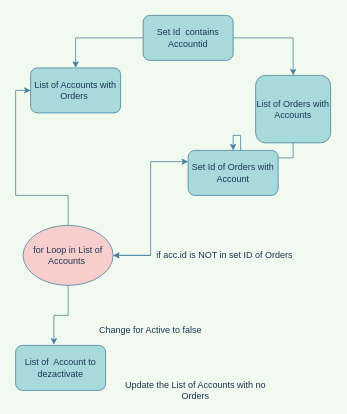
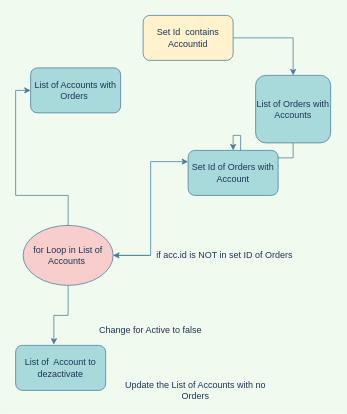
  <mxCell id="0" />
  <mxCell id="1" parent="0" />
  <mxCell id="2" value="List of&amp;nbsp; Account to dezactivate" style="rounded=1;whiteSpace=wrap;html=1;fillColor=#A8DADC;strokeColor=#457B9D;fontColor=#1D3557;" parent="1" vertex="1"><mxGeometry x="20" y="460" width="120" height="60" as="geometry" /></mxCell>
- <mxCell id="3" value="" style="edgeStyle=orthogonalEdgeStyle;rounded=0;orthogonalLoop=1;jettySize=auto;html=1;strokeColor=#457B9D;fontColor=#1D3557;labelBackgroundColor=#F1FAEE;" parent="1" source="5" target="6" edge="1"><mxGeometry relative="1" as="geometry" /></mxCell>
  <mxCell id="4" value="" style="edgeStyle=orthogonalEdgeStyle;rounded=0;orthogonalLoop=1;jettySize=auto;html=1;strokeColor=#457B9D;fontColor=#1D3557;labelBackgroundColor=#F1FAEE;" parent="1" source="5" target="8" edge="1"><mxGeometry relative="1" as="geometry" /></mxCell>
- <mxCell id="5" value="Set Id&amp;nbsp; contains Accountid" style="rounded=1;whiteSpace=wrap;html=1;fillColor=#A8DADC;strokeColor=#457B9D;fontColor=#1D3557;" parent="1" vertex="1"><mxGeometry x="190" y="20" width="120" height="60" as="geometry" /></mxCell>
+ <mxCell id="5" value="Set Id&amp;nbsp; contains Accountid" style="rounded=1;whiteSpace=wrap;html=1;fillColor=#fff2cc;strokeColor=#457B9D;fontColor=#1D3557;" parent="1" vertex="1"><mxGeometry x="190" y="20" width="120" height="60" as="geometry" /></mxCell>
  <mxCell id="6" value="List of Accounts with Orders&amp;nbsp;" style="rounded=1;whiteSpace=wrap;html=1;fillColor=#A8DADC;strokeColor=#457B9D;fontColor=#1D3557;" parent="1" vertex="1"><mxGeometry x="40" y="90" width="120" height="60" as="geometry" /></mxCell>
  <mxCell id="7" value="" style="edgeStyle=orthogonalEdgeStyle;rounded=0;orthogonalLoop=1;jettySize=auto;html=1;strokeColor=#457B9D;fontColor=#1D3557;labelBackgroundColor=#F1FAEE;" parent="1" source="8" target="9" edge="1"><mxGeometry relative="1" as="geometry" /></mxCell>
  <mxCell id="8" value="List of Orders with Accounts" style="whiteSpace=wrap;html=1;rounded=1;fillColor=#A8DADC;strokeColor=#457B9D;fontColor=#1D3557;" parent="1" vertex="1"><mxGeometry x="340" y="100" width="100" height="90" as="geometry" /></mxCell>
  <mxCell id="9" value="Set Id of Orders with Account" style="whiteSpace=wrap;html=1;rounded=1;fillColor=#A8DADC;strokeColor=#457B9D;fontColor=#1D3557;" parent="1" vertex="1"><mxGeometry x="250" y="200" width="120" height="60" as="geometry" /></mxCell>
  <mxCell id="10" style="edgeStyle=orthogonalEdgeStyle;rounded=0;orthogonalLoop=1;jettySize=auto;html=1;entryX=0;entryY=0.5;entryDx=0;entryDy=0;exitX=0.5;exitY=0;exitDx=0;exitDy=0;strokeColor=#457B9D;fontColor=#1D3557;labelBackgroundColor=#F1FAEE;" parent="1" source="13" target="6" edge="1"><mxGeometry relative="1" as="geometry"><Array as="points"><mxPoint x="90" y="260" /><mxPoint x="20" y="260" /><mxPoint x="20" y="120" /></Array></mxGeometry></mxCell>
  <mxCell id="11" style="edgeStyle=orthogonalEdgeStyle;rounded=0;orthogonalLoop=1;jettySize=auto;html=1;entryX=0;entryY=0.25;entryDx=0;entryDy=0;strokeColor=#457B9D;fontColor=#1D3557;labelBackgroundColor=#F1FAEE;" parent="1" source="13" target="9" edge="1"><mxGeometry relative="1" as="geometry" /></mxCell>
  <mxCell id="12" style="edgeStyle=orthogonalEdgeStyle;rounded=0;orthogonalLoop=1;jettySize=auto;html=1;entryX=0.425;entryY=-0.017;entryDx=0;entryDy=0;entryPerimeter=0;strokeColor=#457B9D;fontColor=#1D3557;labelBackgroundColor=#F1FAEE;" parent="1" source="13" target="2" edge="1"><mxGeometry relative="1" as="geometry" /></mxCell>
  <mxCell id="13" value="for Loop in List of Accounts&amp;nbsp;" style="ellipse;whiteSpace=wrap;html=1;fillColor=#f8cecc;strokeColor=#457B9D;fontColor=#1D3557;" parent="1" vertex="1"><mxGeometry x="30" y="300" width="120" height="80" as="geometry" /></mxCell>
  <mxCell id="14" value="" style="edgeStyle=orthogonalEdgeStyle;curved=0;rounded=1;sketch=0;orthogonalLoop=1;jettySize=auto;html=1;strokeColor=#457B9D;fillColor=#A8DADC;fontColor=#1D3557;" edge="1" parent="1" source="15" target="13"><mxGeometry relative="1" as="geometry" /></mxCell>
  <mxCell id="15" value="if acc.id is NOT in set ID of Orders&amp;nbsp;" style="text;html=1;align=center;verticalAlign=middle;resizable=0;points=[];autosize=1;fontColor=#1D3557;" parent="1" vertex="1"><mxGeometry x="200" y="330" width="200" height="20" as="geometry" /></mxCell>
  <mxCell id="16" value="Change for Active to false" style="text;html=1;strokeColor=none;fillColor=none;align=center;verticalAlign=middle;whiteSpace=wrap;rounded=0;fontColor=#1D3557;" parent="1" vertex="1"><mxGeometry x="100" y="430" width="200" height="20" as="geometry" /></mxCell>
  <mxCell id="17" value="Update the List of Accounts with no Orders" style="text;html=1;strokeColor=none;fillColor=none;align=center;verticalAlign=middle;whiteSpace=wrap;rounded=0;fontColor=#1D3557;" parent="1" vertex="1"><mxGeometry x="160" y="510" width="200" height="20" as="geometry" /></mxCell>
